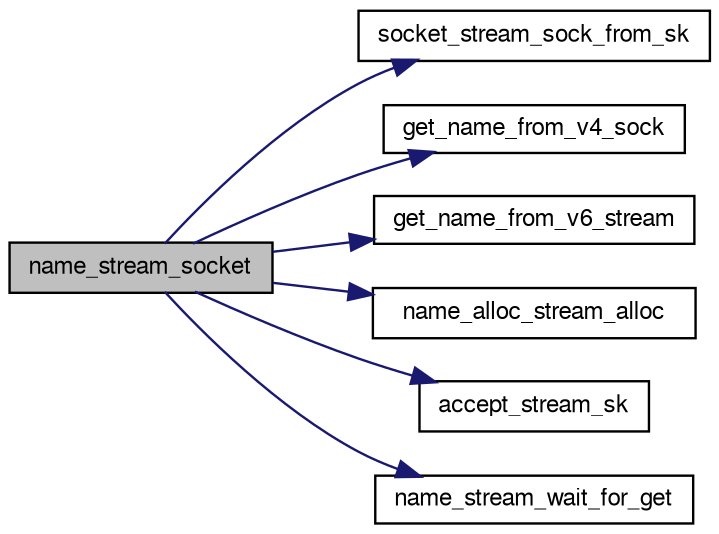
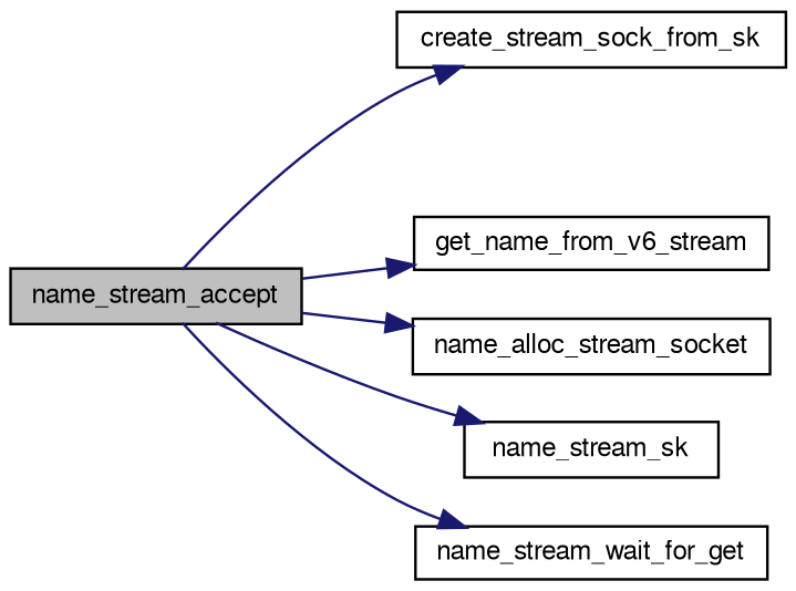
  digraph {
    rankdir=LR
    node [color=black fillcolor=white fontname=FreeSans fontsize=10 shape=record style=filled]
    edge [color=midnightblue fontname=FreeSans fontsize=10 labelfontname=FreeSans labelfontsize=10 style=solid]
-   n1 [fillcolor=grey75 fontcolor=black height=0.2 label=name_stream_socket width=0.4]
-   n2 [height=0.2 label=socket_stream_sock_from_sk width=0.4]
-   n3 [height=0.2 label=get_name_from_v4_sock width=0.4]
+   n1 [fillcolor=grey75 fontcolor=black height=0.2 label=name_stream_accept width=0.4]
+   n2 [height=0.2 label=create_stream_sock_from_sk width=0.4]
    n4 [height=0.2 label=get_name_from_v6_stream width=0.4]
-   n5 [height=0.2 label=name_alloc_stream_alloc width=0.4]
-   n6 [height=0.2 label=accept_stream_sk width=0.4]
+   n5 [height=0.2 label=name_alloc_stream_socket width=0.4]
+   n6 [height=0.2 label=name_stream_sk width=0.4]
    n7 [height=0.2 label=name_stream_wait_for_get width=0.4]
    n1 -> n2
-   n1 -> n3
    n1 -> n4
    n1 -> n5
    n1 -> n6
    n1 -> n7
  }
